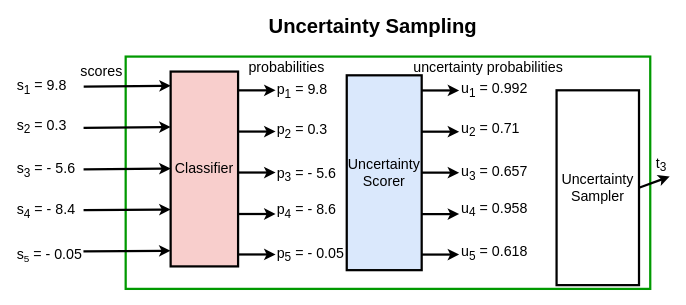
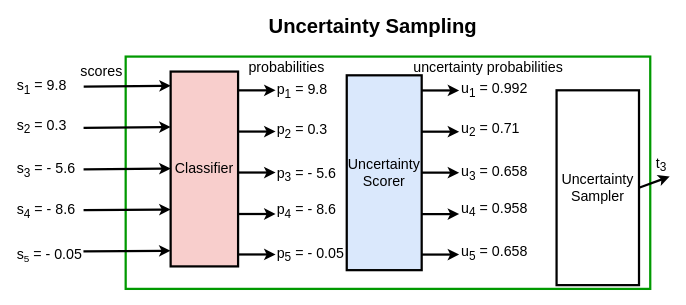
  <mxCell id="0" />
  <mxCell id="1" parent="0" />
  <mxCell id="2" value="" style="rounded=0;whiteSpace=wrap;html=1;strokeWidth=3;strokeColor=#009900;" parent="1" vertex="1"><mxGeometry x="167" y="75" width="700" height="310" as="geometry" /></mxCell>
  <mxCell id="3" value="&lt;font style=&quot;font-size: 19px&quot;&gt;Classifier&lt;/font&gt;" style="rounded=0;whiteSpace=wrap;html=1;strokeWidth=3;fillColor=#f8cecc;" parent="1" vertex="1"><mxGeometry x="227" y="95" width="90" height="260" as="geometry" /></mxCell>
  <mxCell id="4" value="&lt;font style=&quot;font-size: 19px&quot;&gt;Uncertainty&lt;br&gt;Sampler&lt;br&gt;&lt;/font&gt;" style="rounded=0;whiteSpace=wrap;html=1;strokeWidth=3;" parent="1" vertex="1"><mxGeometry x="742" y="120" width="110" height="260" as="geometry" /></mxCell>
  <mxCell id="5" value="&lt;b&gt;&lt;font style=&quot;font-size: 27px&quot;&gt;Uncertainty Sampling&lt;/font&gt;&lt;/b&gt;" style="text;html=1;strokeColor=none;fillColor=none;align=center;verticalAlign=middle;whiteSpace=wrap;rounded=0;fontSize=19;" parent="1" vertex="1"><mxGeometry x="247" y="20" width="500" height="30" as="geometry" /></mxCell>
  <mxCell id="6" value="scores" style="text;html=1;strokeColor=none;fillColor=none;align=center;verticalAlign=middle;whiteSpace=wrap;rounded=0;fontSize=19;" parent="1" vertex="1"><mxGeometry x="100" y="81" width="70" height="30" as="geometry" /></mxCell>
  <mxCell id="7" value="&lt;font style=&quot;font-size: 19px&quot;&gt;Uncertainty&lt;br&gt;Scorer&lt;/font&gt;" style="rounded=0;whiteSpace=wrap;html=1;strokeWidth=3;fillColor=#dae8fc;" parent="1" vertex="1"><mxGeometry x="462" y="100" width="100" height="260" as="geometry" /></mxCell>
  <mxCell id="8" value="" style="endArrow=classic;html=1;rounded=0;fontSize=44;strokeWidth=3;" parent="1" edge="1"><mxGeometry width="50" height="50" relative="1" as="geometry"><mxPoint x="317" y="120.07" as="sourcePoint" /><mxPoint x="367" y="120.07" as="targetPoint" /></mxGeometry></mxCell>
  <mxCell id="9" value="" style="endArrow=classic;html=1;rounded=0;fontSize=44;strokeWidth=3;" parent="1" edge="1"><mxGeometry width="50" height="50" relative="1" as="geometry"><mxPoint x="317" y="175.07" as="sourcePoint" /><mxPoint x="367" y="175.07" as="targetPoint" /></mxGeometry></mxCell>
  <mxCell id="10" value="" style="endArrow=classic;html=1;rounded=0;fontSize=44;strokeWidth=3;" parent="1" edge="1"><mxGeometry width="50" height="50" relative="1" as="geometry"><mxPoint x="317" y="229.73" as="sourcePoint" /><mxPoint x="367" y="229.73" as="targetPoint" /></mxGeometry></mxCell>
  <mxCell id="11" value="" style="endArrow=classic;html=1;rounded=0;fontSize=44;strokeWidth=3;" parent="1" edge="1"><mxGeometry width="50" height="50" relative="1" as="geometry"><mxPoint x="317" y="285.07" as="sourcePoint" /><mxPoint x="367" y="285.07" as="targetPoint" /></mxGeometry></mxCell>
  <mxCell id="12" value="" style="endArrow=classic;html=1;rounded=0;fontSize=44;strokeWidth=3;" parent="1" edge="1"><mxGeometry width="50" height="50" relative="1" as="geometry"><mxPoint x="317" y="339.07" as="sourcePoint" /><mxPoint x="367" y="339.07" as="targetPoint" /></mxGeometry></mxCell>
  <mxCell id="13" value="probabilities" style="text;html=1;strokeColor=none;fillColor=none;align=center;verticalAlign=middle;whiteSpace=wrap;rounded=0;fontSize=19;" parent="1" vertex="1"><mxGeometry x="302" y="75" width="160" height="30" as="geometry" /></mxCell>
  <mxCell id="14" value="uncertainty probabilities" style="text;html=1;strokeColor=none;fillColor=none;align=center;verticalAlign=middle;whiteSpace=wrap;rounded=0;fontSize=19;" parent="1" vertex="1"><mxGeometry x="543" y="75" width="216" height="30" as="geometry" /></mxCell>
  <mxCell id="15" value="" style="endArrow=classic;html=1;rounded=0;fontSize=44;strokeWidth=3;" parent="1" edge="1"><mxGeometry width="50" height="50" relative="1" as="geometry"><mxPoint x="562" y="120.21" as="sourcePoint" /><mxPoint x="612" y="120.21" as="targetPoint" /></mxGeometry></mxCell>
  <mxCell id="16" value="" style="endArrow=classic;html=1;rounded=0;fontSize=44;strokeWidth=3;" parent="1" edge="1"><mxGeometry width="50" height="50" relative="1" as="geometry"><mxPoint x="562" y="175.21" as="sourcePoint" /><mxPoint x="612" y="175.21" as="targetPoint" /></mxGeometry></mxCell>
  <mxCell id="17" value="" style="endArrow=classic;html=1;rounded=0;fontSize=44;strokeWidth=3;" parent="1" edge="1"><mxGeometry width="50" height="50" relative="1" as="geometry"><mxPoint x="562" y="229.87" as="sourcePoint" /><mxPoint x="612" y="229.87" as="targetPoint" /></mxGeometry></mxCell>
  <mxCell id="18" value="" style="endArrow=classic;html=1;rounded=0;fontSize=44;strokeWidth=3;" parent="1" edge="1"><mxGeometry width="50" height="50" relative="1" as="geometry"><mxPoint x="562" y="285.21" as="sourcePoint" /><mxPoint x="612" y="285.21" as="targetPoint" /></mxGeometry></mxCell>
  <mxCell id="19" value="" style="endArrow=classic;html=1;rounded=0;fontSize=44;strokeWidth=3;" parent="1" edge="1"><mxGeometry width="50" height="50" relative="1" as="geometry"><mxPoint x="562" y="339.21" as="sourcePoint" /><mxPoint x="612" y="339.21" as="targetPoint" /></mxGeometry></mxCell>
  <mxCell id="20" value="p&lt;sub&gt;1&lt;/sub&gt;&amp;nbsp;= 9.8" style="text;html=1;strokeColor=none;fillColor=none;align=left;verticalAlign=middle;whiteSpace=wrap;rounded=0;fontSize=19;" parent="1" vertex="1"><mxGeometry x="367" y="107" width="126" height="30" as="geometry" /></mxCell>
  <mxCell id="21" value="p&lt;sub&gt;2&lt;/sub&gt; = 0.3" style="text;html=1;strokeColor=none;fillColor=none;align=left;verticalAlign=middle;whiteSpace=wrap;rounded=0;fontSize=19;" parent="1" vertex="1"><mxGeometry x="367" y="160" width="80" height="30" as="geometry" /></mxCell>
  <mxCell id="22" value="p&lt;sub&gt;5&lt;/sub&gt; = - 0.05" style="text;html=1;strokeColor=none;fillColor=none;align=left;verticalAlign=middle;whiteSpace=wrap;rounded=0;fontSize=19;" parent="1" vertex="1"><mxGeometry x="367" y="325" width="105" height="30" as="geometry" /></mxCell>
  <mxCell id="23" value="p&lt;sub&gt;4&lt;/sub&gt; = - 8.6" style="text;html=1;strokeColor=none;fillColor=none;align=left;verticalAlign=middle;whiteSpace=wrap;rounded=0;fontSize=19;" parent="1" vertex="1"><mxGeometry x="367" y="267" width="105" height="30" as="geometry" /></mxCell>
  <mxCell id="24" value="p&lt;sub&gt;3&lt;/sub&gt; = - 5.6" style="text;html=1;strokeColor=none;fillColor=none;align=left;verticalAlign=middle;whiteSpace=wrap;rounded=0;fontSize=19;" parent="1" vertex="1"><mxGeometry x="367" y="217.5" width="105" height="30" as="geometry" /></mxCell>
  <mxCell id="25" value="" style="endArrow=classic;html=1;rounded=0;fontSize=44;strokeWidth=3;entryX=0.002;entryY=0.073;entryDx=0;entryDy=0;entryPerimeter=0;" parent="1" target="3" edge="1"><mxGeometry width="50" height="50" relative="1" as="geometry"><mxPoint x="111" y="115" as="sourcePoint" /><mxPoint x="161" y="115" as="targetPoint" /></mxGeometry></mxCell>
  <mxCell id="26" value="" style="endArrow=classic;html=1;rounded=0;fontSize=44;strokeWidth=3;entryX=0.002;entryY=0.073;entryDx=0;entryDy=0;entryPerimeter=0;" parent="1" edge="1"><mxGeometry width="50" height="50" relative="1" as="geometry"><mxPoint x="110.82" y="170.02" as="sourcePoint" /><mxPoint x="227" y="169" as="targetPoint" /></mxGeometry></mxCell>
  <mxCell id="27" value="" style="endArrow=classic;html=1;rounded=0;fontSize=44;strokeWidth=3;entryX=0.002;entryY=0.073;entryDx=0;entryDy=0;entryPerimeter=0;" parent="1" edge="1"><mxGeometry width="50" height="50" relative="1" as="geometry"><mxPoint x="110.82" y="225.51" as="sourcePoint" /><mxPoint x="227" y="224.49" as="targetPoint" /></mxGeometry></mxCell>
  <mxCell id="28" value="" style="endArrow=classic;html=1;rounded=0;fontSize=44;strokeWidth=3;entryX=0.002;entryY=0.073;entryDx=0;entryDy=0;entryPerimeter=0;" parent="1" edge="1"><mxGeometry width="50" height="50" relative="1" as="geometry"><mxPoint x="110.82" y="280.02" as="sourcePoint" /><mxPoint x="227" y="279" as="targetPoint" /></mxGeometry></mxCell>
  <mxCell id="29" value="" style="endArrow=classic;html=1;rounded=0;fontSize=44;strokeWidth=3;entryX=0.002;entryY=0.073;entryDx=0;entryDy=0;entryPerimeter=0;" parent="1" edge="1"><mxGeometry width="50" height="50" relative="1" as="geometry"><mxPoint x="110.64" y="335.04" as="sourcePoint" /><mxPoint x="226.82" y="334.02" as="targetPoint" /></mxGeometry></mxCell>
  <mxCell id="30" value="u&lt;sub&gt;1&lt;/sub&gt; = 0.992" style="text;html=1;strokeColor=none;fillColor=none;align=left;verticalAlign=middle;whiteSpace=wrap;rounded=0;fontSize=19;" parent="1" vertex="1"><mxGeometry x="613" y="105" width="114" height="30" as="geometry" /></mxCell>
  <mxCell id="31" value="u&lt;sub&gt;2&lt;/sub&gt; = 0.71" style="text;html=1;strokeColor=none;fillColor=none;align=left;verticalAlign=middle;whiteSpace=wrap;rounded=0;fontSize=19;" parent="1" vertex="1"><mxGeometry x="613" y="158" width="104" height="30" as="geometry" /></mxCell>
- <mxCell id="32" value="u&lt;sub&gt;5&lt;/sub&gt; = 0.618" style="text;html=1;strokeColor=none;fillColor=none;align=left;verticalAlign=middle;whiteSpace=wrap;rounded=0;fontSize=19;" parent="1" vertex="1"><mxGeometry x="613" y="323" width="105" height="30" as="geometry" /></mxCell>
+ <mxCell id="32" value="u&lt;sub&gt;5&lt;/sub&gt; = 0.658" style="text;html=1;strokeColor=none;fillColor=none;align=left;verticalAlign=middle;whiteSpace=wrap;rounded=0;fontSize=19;" parent="1" vertex="1"><mxGeometry x="613" y="323" width="105" height="30" as="geometry" /></mxCell>
  <mxCell id="33" value="u&lt;sub&gt;4&lt;/sub&gt; = 0.958" style="text;html=1;strokeColor=none;fillColor=none;align=left;verticalAlign=middle;whiteSpace=wrap;rounded=0;fontSize=19;" parent="1" vertex="1"><mxGeometry x="613" y="265" width="105" height="30" as="geometry" /></mxCell>
- <mxCell id="34" value="u&lt;sub&gt;3&lt;/sub&gt; = 0.657" style="text;html=1;strokeColor=none;fillColor=none;align=left;verticalAlign=middle;whiteSpace=wrap;rounded=0;fontSize=19;" parent="1" vertex="1"><mxGeometry x="613" y="215.5" width="105" height="30" as="geometry" /></mxCell>
+ <mxCell id="34" value="u&lt;sub&gt;3&lt;/sub&gt; = 0.658" style="text;html=1;strokeColor=none;fillColor=none;align=left;verticalAlign=middle;whiteSpace=wrap;rounded=0;fontSize=19;" parent="1" vertex="1"><mxGeometry x="613" y="215.5" width="105" height="30" as="geometry" /></mxCell>
  <mxCell id="35" value="" style="endArrow=classic;html=1;rounded=0;fontSize=44;strokeWidth=3;exitX=1;exitY=0.5;exitDx=0;exitDy=0;" parent="1" source="4" edge="1"><mxGeometry width="50" height="50" relative="1" as="geometry"><mxPoint x="817" y="235.43" as="sourcePoint" /><mxPoint x="893" y="235" as="targetPoint" /></mxGeometry></mxCell>
  <mxCell id="36" value="s&lt;sub&gt;1&lt;/sub&gt; = 9.8" style="text;html=1;strokeColor=none;fillColor=none;align=left;verticalAlign=middle;whiteSpace=wrap;rounded=0;fontSize=19;" parent="1" vertex="1"><mxGeometry x="20" y="101" width="80" height="30" as="geometry" /></mxCell>
  <mxCell id="37" value="s&lt;sub&gt;2&lt;/sub&gt; = 0.3" style="text;html=1;strokeColor=none;fillColor=none;align=left;verticalAlign=middle;whiteSpace=wrap;rounded=0;fontSize=19;" parent="1" vertex="1"><mxGeometry x="20" y="154" width="80" height="30" as="geometry" /></mxCell>
  <mxCell id="38" value="s&lt;span style=&quot;font-size: 15.833px&quot;&gt;&lt;sub&gt;5&lt;/sub&gt;&lt;/span&gt;&amp;nbsp;= - 0.05" style="text;html=1;strokeColor=none;fillColor=none;align=left;verticalAlign=middle;whiteSpace=wrap;rounded=0;fontSize=19;" parent="1" vertex="1"><mxGeometry x="20" y="325" width="105" height="30" as="geometry" /></mxCell>
- <mxCell id="39" value="s&lt;sub&gt;4&lt;/sub&gt; = - 8.4" style="text;html=1;strokeColor=none;fillColor=none;align=left;verticalAlign=middle;whiteSpace=wrap;rounded=0;fontSize=19;" parent="1" vertex="1"><mxGeometry x="20" y="267" width="105" height="30" as="geometry" /></mxCell>
+ <mxCell id="39" value="s&lt;sub&gt;4&lt;/sub&gt; = - 8.6" style="text;html=1;strokeColor=none;fillColor=none;align=left;verticalAlign=middle;whiteSpace=wrap;rounded=0;fontSize=19;" parent="1" vertex="1"><mxGeometry x="20" y="267" width="105" height="30" as="geometry" /></mxCell>
  <mxCell id="40" value="s&lt;sub&gt;3&lt;/sub&gt; = - 5.6" style="text;html=1;strokeColor=none;fillColor=none;align=left;verticalAlign=middle;whiteSpace=wrap;rounded=0;fontSize=19;" parent="1" vertex="1"><mxGeometry x="20" y="211.5" width="105" height="30" as="geometry" /></mxCell>
  <mxCell id="41" value="t&lt;sub&gt;3&lt;/sub&gt;" style="text;html=1;strokeColor=none;fillColor=none;align=left;verticalAlign=middle;whiteSpace=wrap;rounded=0;fontSize=19;" parent="1" vertex="1"><mxGeometry x="873" y="205" width="20" height="30" as="geometry" /></mxCell>
